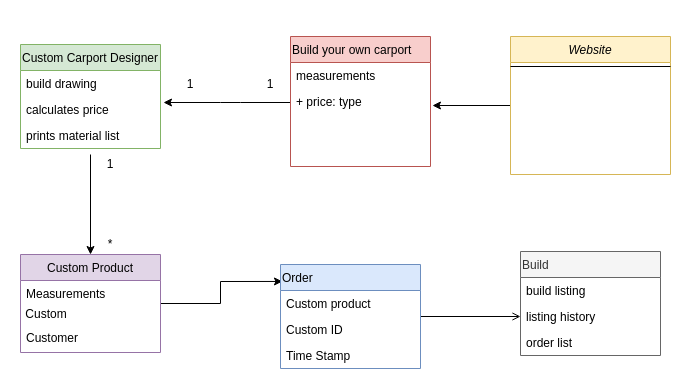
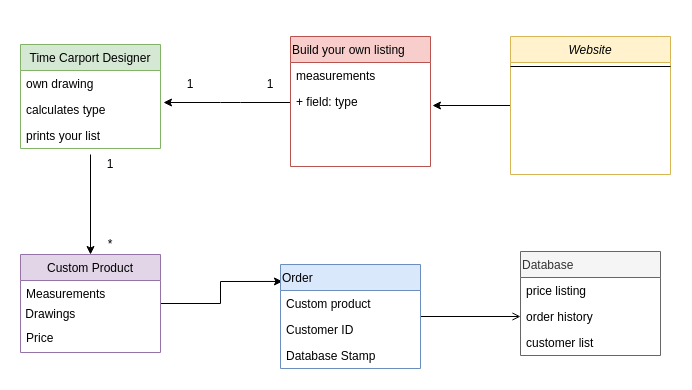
  <mxCell id="0" />
  <mxCell id="1" parent="0" />
  <mxCell id="2" value="&lt;br&gt;&lt;br&gt;&lt;br&gt;&lt;br&gt;&lt;br&gt;&lt;br&gt;&lt;br&gt;&lt;br&gt;&lt;br&gt;&lt;br&gt;&lt;br&gt;&lt;br&gt;&lt;br&gt;&lt;br&gt;&lt;br&gt;&lt;br&gt;" style="edgeStyle=orthogonalEdgeStyle;rounded=0;orthogonalLoop=1;jettySize=auto;html=1;exitX=0;exitY=0.5;exitDx=0;exitDy=0;entryX=1.014;entryY=0.218;entryDx=0;entryDy=0;entryPerimeter=0;" edge="1" parent="1" source="3" target="26"><mxGeometry relative="1" as="geometry" /></mxCell>
  <mxCell id="3" value="Website" style="swimlane;fontStyle=2;align=center;verticalAlign=top;childLayout=stackLayout;horizontal=1;startSize=26;horizontalStack=0;resizeParent=1;resizeLast=0;collapsible=1;marginBottom=0;rounded=0;shadow=0;strokeWidth=1;fillColor=#fff2cc;strokeColor=#d6b656;" parent="1" vertex="1"><mxGeometry x="510" y="20" width="160" height="138" as="geometry"><mxRectangle x="230" y="140" width="160" height="26" as="alternateBounds" /></mxGeometry></mxCell>
  <mxCell id="4" value="" style="line;html=1;strokeWidth=1;align=left;verticalAlign=middle;spacingTop=-1;spacingLeft=3;spacingRight=3;rotatable=0;labelPosition=right;points=[];portConstraint=eastwest;" parent="3" vertex="1"><mxGeometry y="26" width="160" height="8" as="geometry" /></mxCell>
- <mxCell id="5" value="Custom Carport Designer" style="swimlane;fontStyle=0;childLayout=stackLayout;horizontal=1;startSize=26;fillColor=#d5e8d4;horizontalStack=0;resizeParent=1;resizeParentMax=0;resizeLast=0;collapsible=1;marginBottom=0;strokeColor=#82b366;" vertex="1" parent="1"><mxGeometry x="20" y="28" width="140" height="104" as="geometry" /></mxCell>
- <mxCell id="6" value="build drawing" style="text;strokeColor=none;fillColor=none;align=left;verticalAlign=top;spacingLeft=4;spacingRight=4;overflow=hidden;rotatable=0;points=[[0,0.5],[1,0.5]];portConstraint=eastwest;" vertex="1" parent="5"><mxGeometry y="26" width="140" height="26" as="geometry" /></mxCell>
- <mxCell id="7" value="calculates price" style="text;strokeColor=none;fillColor=none;align=left;verticalAlign=top;spacingLeft=4;spacingRight=4;overflow=hidden;rotatable=0;points=[[0,0.5],[1,0.5]];portConstraint=eastwest;" vertex="1" parent="5"><mxGeometry y="52" width="140" height="26" as="geometry" /></mxCell>
- <mxCell id="8" value="prints material list" style="text;strokeColor=none;fillColor=none;align=left;verticalAlign=top;spacingLeft=4;spacingRight=4;overflow=hidden;rotatable=0;points=[[0,0.5],[1,0.5]];portConstraint=eastwest;" vertex="1" parent="5"><mxGeometry y="78" width="140" height="26" as="geometry" /></mxCell>
+ <mxCell id="5" value="Time Carport Designer" style="swimlane;fontStyle=0;childLayout=stackLayout;horizontal=1;startSize=26;fillColor=#d5e8d4;horizontalStack=0;resizeParent=1;resizeParentMax=0;resizeLast=0;collapsible=1;marginBottom=0;strokeColor=#82b366;" vertex="1" parent="1"><mxGeometry x="20" y="28" width="140" height="104" as="geometry" /></mxCell>
+ <mxCell id="6" value="own drawing" style="text;strokeColor=none;fillColor=none;align=left;verticalAlign=top;spacingLeft=4;spacingRight=4;overflow=hidden;rotatable=0;points=[[0,0.5],[1,0.5]];portConstraint=eastwest;" vertex="1" parent="5"><mxGeometry y="26" width="140" height="26" as="geometry" /></mxCell>
+ <mxCell id="7" value="calculates type" style="text;strokeColor=none;fillColor=none;align=left;verticalAlign=top;spacingLeft=4;spacingRight=4;overflow=hidden;rotatable=0;points=[[0,0.5],[1,0.5]];portConstraint=eastwest;" vertex="1" parent="5"><mxGeometry y="52" width="140" height="26" as="geometry" /></mxCell>
+ <mxCell id="8" value="prints your list" style="text;strokeColor=none;fillColor=none;align=left;verticalAlign=top;spacingLeft=4;spacingRight=4;overflow=hidden;rotatable=0;points=[[0,0.5],[1,0.5]];portConstraint=eastwest;" vertex="1" parent="5"><mxGeometry y="78" width="140" height="26" as="geometry" /></mxCell>
  <mxCell id="9" value="" style="endArrow=classic;html=1;" edge="1" parent="1"><mxGeometry width="50" height="50" relative="1" as="geometry"><mxPoint x="290" y="86" as="sourcePoint" /><mxPoint x="163" y="86" as="targetPoint" /><Array as="points"><mxPoint x="230" y="86" /></Array></mxGeometry></mxCell>
  <mxCell id="10" style="edgeStyle=orthogonalEdgeStyle;rounded=0;orthogonalLoop=1;jettySize=auto;html=1;entryX=0.014;entryY=0.163;entryDx=0;entryDy=0;entryPerimeter=0;" edge="1" parent="1" source="11" target="28"><mxGeometry relative="1" as="geometry" /></mxCell>
  <mxCell id="11" value="Custom Product" style="swimlane;fontStyle=0;childLayout=stackLayout;horizontal=1;startSize=26;fillColor=#e1d5e7;horizontalStack=0;resizeParent=1;resizeParentMax=0;resizeLast=0;collapsible=1;marginBottom=0;strokeColor=#9673a6;" vertex="1" parent="1"><mxGeometry x="20" y="238" width="140" height="98" as="geometry" /></mxCell>
  <mxCell id="12" value="Measurements" style="text;strokeColor=none;fillColor=none;align=left;verticalAlign=top;spacingLeft=4;spacingRight=4;overflow=hidden;rotatable=0;points=[[0,0.5],[1,0.5]];portConstraint=eastwest;" vertex="1" parent="11"><mxGeometry y="26" width="140" height="24" as="geometry" /></mxCell>
- <mxCell id="13" value="&amp;nbsp;Custom" style="text;html=1;strokeColor=none;fillColor=none;align=left;verticalAlign=middle;whiteSpace=wrap;rounded=0;" vertex="1" parent="11"><mxGeometry y="50" width="140" height="20" as="geometry" /></mxCell>
- <mxCell id="14" value="Customer" style="text;strokeColor=none;fillColor=none;align=left;verticalAlign=top;spacingLeft=4;spacingRight=4;overflow=hidden;rotatable=0;points=[[0,0.5],[1,0.5]];portConstraint=eastwest;" vertex="1" parent="11"><mxGeometry y="70" width="140" height="28" as="geometry" /></mxCell>
+ <mxCell id="13" value="&amp;nbsp;Drawings" style="text;html=1;strokeColor=none;fillColor=none;align=left;verticalAlign=middle;whiteSpace=wrap;rounded=0;" vertex="1" parent="11"><mxGeometry y="50" width="140" height="20" as="geometry" /></mxCell>
+ <mxCell id="14" value="Price" style="text;strokeColor=none;fillColor=none;align=left;verticalAlign=top;spacingLeft=4;spacingRight=4;overflow=hidden;rotatable=0;points=[[0,0.5],[1,0.5]];portConstraint=eastwest;" vertex="1" parent="11"><mxGeometry y="70" width="140" height="28" as="geometry" /></mxCell>
  <mxCell id="15" value="" style="endArrow=classic;html=1;exitX=0.5;exitY=1.231;exitDx=0;exitDy=0;exitPerimeter=0;entryX=0.5;entryY=0;entryDx=0;entryDy=0;" edge="1" parent="1" source="8" target="11"><mxGeometry width="50" height="50" relative="1" as="geometry"><mxPoint x="150" y="248" as="sourcePoint" /><mxPoint x="200" y="198" as="targetPoint" /><Array as="points" /></mxGeometry></mxCell>
  <mxCell id="16" value="1" style="text;html=1;strokeColor=none;fillColor=none;align=center;verticalAlign=middle;whiteSpace=wrap;rounded=0;" vertex="1" parent="1"><mxGeometry x="90" y="138" width="40" height="20" as="geometry" /></mxCell>
  <mxCell id="17" value="1" style="text;html=1;strokeColor=none;fillColor=none;align=center;verticalAlign=middle;whiteSpace=wrap;rounded=0;" vertex="1" parent="1"><mxGeometry x="170" y="58" width="40" height="20" as="geometry" /></mxCell>
  <mxCell id="18" value="1" style="text;html=1;strokeColor=none;fillColor=none;align=center;verticalAlign=middle;whiteSpace=wrap;rounded=0;" vertex="1" parent="1"><mxGeometry x="250" y="58" width="40" height="20" as="geometry" /></mxCell>
  <mxCell id="19" value="*" style="text;html=1;strokeColor=none;fillColor=none;align=center;verticalAlign=middle;whiteSpace=wrap;rounded=0;" vertex="1" parent="1"><mxGeometry x="90" y="218" width="40" height="20" as="geometry" /></mxCell>
- <mxCell id="20" value="Build" style="swimlane;fontStyle=0;childLayout=stackLayout;horizontal=1;startSize=26;fillColor=#f5f5f5;horizontalStack=0;resizeParent=1;resizeParentMax=0;resizeLast=0;collapsible=1;marginBottom=0;align=left;strokeColor=#666666;fontColor=#333333;" vertex="1" parent="1"><mxGeometry x="520" y="235" width="140" height="104" as="geometry" /></mxCell>
- <mxCell id="21" value="build listing" style="text;strokeColor=none;fillColor=none;align=left;verticalAlign=top;spacingLeft=4;spacingRight=4;overflow=hidden;rotatable=0;points=[[0,0.5],[1,0.5]];portConstraint=eastwest;" vertex="1" parent="20"><mxGeometry y="26" width="140" height="26" as="geometry" /></mxCell>
- <mxCell id="22" value="listing history" style="text;strokeColor=none;fillColor=none;align=left;verticalAlign=top;spacingLeft=4;spacingRight=4;overflow=hidden;rotatable=0;points=[[0,0.5],[1,0.5]];portConstraint=eastwest;" vertex="1" parent="20"><mxGeometry y="52" width="140" height="26" as="geometry" /></mxCell>
- <mxCell id="23" value="order list" style="text;strokeColor=none;fillColor=none;align=left;verticalAlign=top;spacingLeft=4;spacingRight=4;overflow=hidden;rotatable=0;points=[[0,0.5],[1,0.5]];portConstraint=eastwest;" vertex="1" parent="20"><mxGeometry y="78" width="140" height="26" as="geometry" /></mxCell>
- <mxCell id="24" value="Build your own carport" style="swimlane;fontStyle=0;childLayout=stackLayout;horizontal=1;startSize=26;fillColor=#f8cecc;horizontalStack=0;resizeParent=1;resizeParentMax=0;resizeLast=0;collapsible=1;marginBottom=0;align=left;strokeColor=#b85450;" vertex="1" parent="1"><mxGeometry x="290" y="20" width="140" height="130" as="geometry" /></mxCell>
+ <mxCell id="20" value="Database" style="swimlane;fontStyle=0;childLayout=stackLayout;horizontal=1;startSize=26;fillColor=#f5f5f5;horizontalStack=0;resizeParent=1;resizeParentMax=0;resizeLast=0;collapsible=1;marginBottom=0;align=left;strokeColor=#666666;fontColor=#333333;" vertex="1" parent="1"><mxGeometry x="520" y="235" width="140" height="104" as="geometry" /></mxCell>
+ <mxCell id="21" value="price listing" style="text;strokeColor=none;fillColor=none;align=left;verticalAlign=top;spacingLeft=4;spacingRight=4;overflow=hidden;rotatable=0;points=[[0,0.5],[1,0.5]];portConstraint=eastwest;" vertex="1" parent="20"><mxGeometry y="26" width="140" height="26" as="geometry" /></mxCell>
+ <mxCell id="22" value="order history" style="text;strokeColor=none;fillColor=none;align=left;verticalAlign=top;spacingLeft=4;spacingRight=4;overflow=hidden;rotatable=0;points=[[0,0.5],[1,0.5]];portConstraint=eastwest;" vertex="1" parent="20"><mxGeometry y="52" width="140" height="26" as="geometry" /></mxCell>
+ <mxCell id="23" value="customer list" style="text;strokeColor=none;fillColor=none;align=left;verticalAlign=top;spacingLeft=4;spacingRight=4;overflow=hidden;rotatable=0;points=[[0,0.5],[1,0.5]];portConstraint=eastwest;" vertex="1" parent="20"><mxGeometry y="78" width="140" height="26" as="geometry" /></mxCell>
+ <mxCell id="24" value="Build your own listing" style="swimlane;fontStyle=0;childLayout=stackLayout;horizontal=1;startSize=26;fillColor=#f8cecc;horizontalStack=0;resizeParent=1;resizeParentMax=0;resizeLast=0;collapsible=1;marginBottom=0;align=left;strokeColor=#b85450;" vertex="1" parent="1"><mxGeometry x="290" y="20" width="140" height="130" as="geometry" /></mxCell>
  <mxCell id="25" value="measurements" style="text;strokeColor=none;fillColor=none;align=left;verticalAlign=top;spacingLeft=4;spacingRight=4;overflow=hidden;rotatable=0;points=[[0,0.5],[1,0.5]];portConstraint=eastwest;" vertex="1" parent="24"><mxGeometry y="26" width="140" height="26" as="geometry" /></mxCell>
- <mxCell id="26" value="+ price: type" style="text;strokeColor=none;fillColor=none;align=left;verticalAlign=top;spacingLeft=4;spacingRight=4;overflow=hidden;rotatable=0;points=[[0,0.5],[1,0.5]];portConstraint=eastwest;" vertex="1" parent="24"><mxGeometry y="52" width="140" height="78" as="geometry" /></mxCell>
+ <mxCell id="26" value="+ field: type" style="text;strokeColor=none;fillColor=none;align=left;verticalAlign=top;spacingLeft=4;spacingRight=4;overflow=hidden;rotatable=0;points=[[0,0.5],[1,0.5]];portConstraint=eastwest;" vertex="1" parent="24"><mxGeometry y="52" width="140" height="78" as="geometry" /></mxCell>
  <mxCell id="27" style="edgeStyle=orthogonalEdgeStyle;rounded=0;orthogonalLoop=1;jettySize=auto;html=1;entryX=0;entryY=0.5;entryDx=0;entryDy=0;endArrow=open;" edge="1" parent="1" source="28" target="22"><mxGeometry relative="1" as="geometry" /></mxCell>
  <mxCell id="28" value="Order" style="swimlane;fontStyle=0;childLayout=stackLayout;horizontal=1;startSize=26;fillColor=#dae8fc;horizontalStack=0;resizeParent=1;resizeParentMax=0;resizeLast=0;collapsible=1;marginBottom=0;align=left;strokeColor=#6c8ebf;" vertex="1" parent="1"><mxGeometry x="280" y="248" width="140" height="104" as="geometry" /></mxCell>
  <mxCell id="29" value="Custom product" style="text;strokeColor=none;fillColor=none;align=left;verticalAlign=top;spacingLeft=4;spacingRight=4;overflow=hidden;rotatable=0;points=[[0,0.5],[1,0.5]];portConstraint=eastwest;" vertex="1" parent="28"><mxGeometry y="26" width="140" height="26" as="geometry" /></mxCell>
- <mxCell id="30" value="Custom ID" style="text;strokeColor=none;fillColor=none;align=left;verticalAlign=top;spacingLeft=4;spacingRight=4;overflow=hidden;rotatable=0;points=[[0,0.5],[1,0.5]];portConstraint=eastwest;" vertex="1" parent="28"><mxGeometry y="52" width="140" height="26" as="geometry" /></mxCell>
- <mxCell id="31" value="Time Stamp" style="text;strokeColor=none;fillColor=none;align=left;verticalAlign=top;spacingLeft=4;spacingRight=4;overflow=hidden;rotatable=0;points=[[0,0.5],[1,0.5]];portConstraint=eastwest;" vertex="1" parent="28"><mxGeometry y="78" width="140" height="26" as="geometry" /></mxCell>
+ <mxCell id="30" value="Customer ID" style="text;strokeColor=none;fillColor=none;align=left;verticalAlign=top;spacingLeft=4;spacingRight=4;overflow=hidden;rotatable=0;points=[[0,0.5],[1,0.5]];portConstraint=eastwest;" vertex="1" parent="28"><mxGeometry y="52" width="140" height="26" as="geometry" /></mxCell>
+ <mxCell id="31" value="Database Stamp" style="text;strokeColor=none;fillColor=none;align=left;verticalAlign=top;spacingLeft=4;spacingRight=4;overflow=hidden;rotatable=0;points=[[0,0.5],[1,0.5]];portConstraint=eastwest;" vertex="1" parent="28"><mxGeometry y="78" width="140" height="26" as="geometry" /></mxCell>
